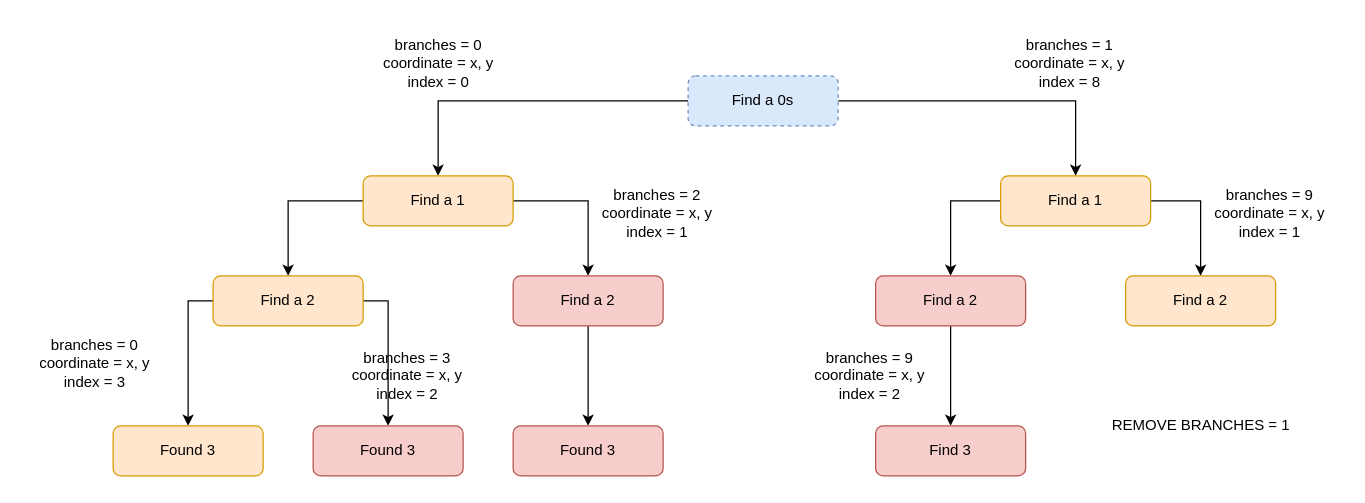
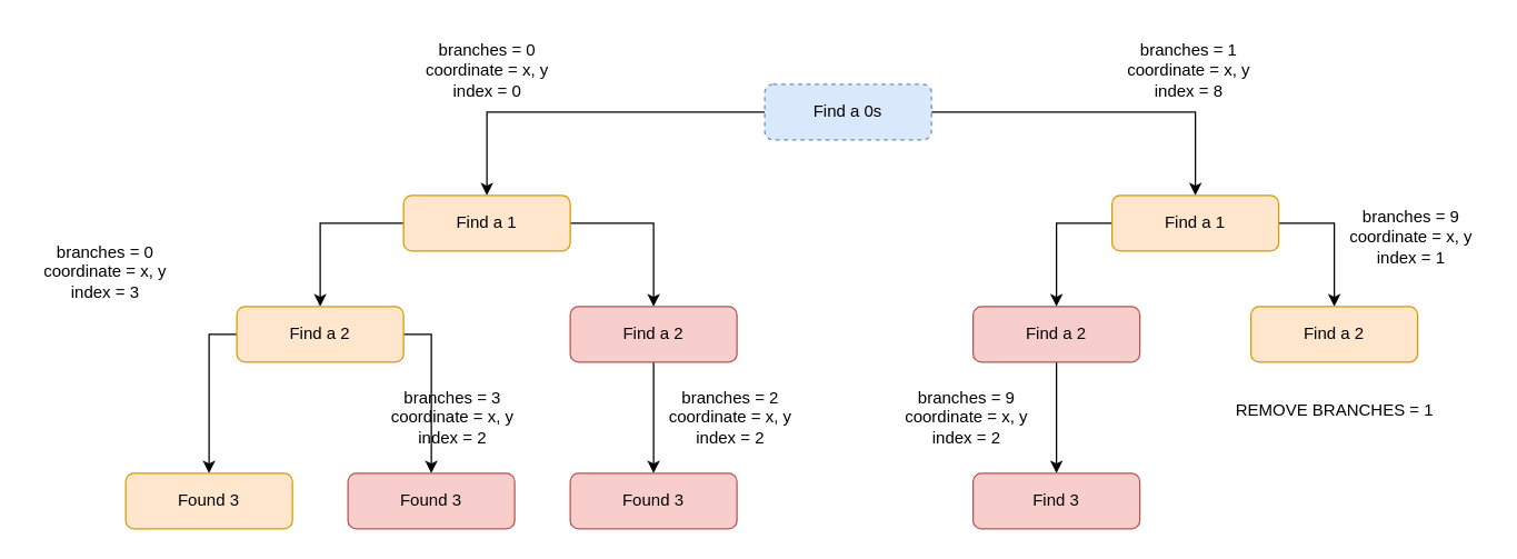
  <mxCell id="0" />
  <mxCell id="1" parent="0" />
  <mxCell id="2" style="edgeStyle=orthogonalEdgeStyle;rounded=0;orthogonalLoop=1;jettySize=auto;html=1;exitX=0;exitY=0.5;exitDx=0;exitDy=0;entryX=0.5;entryY=0;entryDx=0;entryDy=0;" edge="1" parent="1" source="4" target="7"><mxGeometry relative="1" as="geometry" /></mxCell>
  <mxCell id="3" style="edgeStyle=orthogonalEdgeStyle;rounded=0;orthogonalLoop=1;jettySize=auto;html=1;exitX=1;exitY=0.5;exitDx=0;exitDy=0;entryX=0.5;entryY=0;entryDx=0;entryDy=0;" edge="1" parent="1" source="4" target="10"><mxGeometry relative="1" as="geometry" /></mxCell>
  <mxCell id="4" value="Find a 0s" style="rounded=1;whiteSpace=wrap;html=1;fillColor=#dae8fc;strokeColor=#6c8ebf;dashed=1;" vertex="1" parent="1"><mxGeometry x="550" y="60" width="120" height="40" as="geometry" /></mxCell>
  <mxCell id="5" style="edgeStyle=orthogonalEdgeStyle;rounded=0;orthogonalLoop=1;jettySize=auto;html=1;exitX=0;exitY=0.5;exitDx=0;exitDy=0;entryX=0.5;entryY=0;entryDx=0;entryDy=0;" edge="1" parent="1" source="7" target="14"><mxGeometry relative="1" as="geometry" /></mxCell>
  <mxCell id="6" style="edgeStyle=orthogonalEdgeStyle;rounded=0;orthogonalLoop=1;jettySize=auto;html=1;exitX=1;exitY=0.5;exitDx=0;exitDy=0;entryX=0.5;entryY=0;entryDx=0;entryDy=0;" edge="1" parent="1" source="7" target="16"><mxGeometry relative="1" as="geometry" /></mxCell>
  <mxCell id="7" value="Find a 1" style="rounded=1;whiteSpace=wrap;html=1;fillColor=#ffe6cc;strokeColor=#d79b00;" vertex="1" parent="1"><mxGeometry x="290" y="140" width="120" height="40" as="geometry" /></mxCell>
  <mxCell id="8" style="edgeStyle=orthogonalEdgeStyle;rounded=0;orthogonalLoop=1;jettySize=auto;html=1;exitX=0;exitY=0.5;exitDx=0;exitDy=0;entryX=0.5;entryY=0;entryDx=0;entryDy=0;" edge="1" parent="1" source="10" target="18"><mxGeometry relative="1" as="geometry" /></mxCell>
  <mxCell id="9" style="edgeStyle=orthogonalEdgeStyle;rounded=0;orthogonalLoop=1;jettySize=auto;html=1;exitX=1;exitY=0.5;exitDx=0;exitDy=0;entryX=0.5;entryY=0;entryDx=0;entryDy=0;" edge="1" parent="1" source="10" target="19"><mxGeometry relative="1" as="geometry" /></mxCell>
  <mxCell id="10" value="Find a 1" style="rounded=1;whiteSpace=wrap;html=1;fillColor=#ffe6cc;strokeColor=#d79b00;" vertex="1" parent="1"><mxGeometry x="800" y="140" width="120" height="40" as="geometry" /></mxCell>
  <mxCell id="11" value="branches = 1&lt;div&gt;coordinate = x, y&lt;/div&gt;&lt;div&gt;index = 8&lt;/div&gt;" style="text;html=1;align=center;verticalAlign=middle;resizable=0;points=[];autosize=1;strokeColor=none;fillColor=none;" vertex="1" parent="1"><mxGeometry x="800" width="110" height="60" as="geometry" y="20" /></mxCell>
  <mxCell id="12" style="edgeStyle=orthogonalEdgeStyle;rounded=0;orthogonalLoop=1;jettySize=auto;html=1;exitX=0;exitY=0.5;exitDx=0;exitDy=0;entryX=0.5;entryY=0;entryDx=0;entryDy=0;" edge="1" parent="1" source="14" target="20"><mxGeometry relative="1" as="geometry" /></mxCell>
  <mxCell id="13" style="edgeStyle=orthogonalEdgeStyle;rounded=0;orthogonalLoop=1;jettySize=auto;html=1;exitX=1;exitY=0.5;exitDx=0;exitDy=0;entryX=0.5;entryY=0;entryDx=0;entryDy=0;" edge="1" parent="1" source="14" target="21"><mxGeometry relative="1" as="geometry" /></mxCell>
  <mxCell id="14" value="Find a 2" style="rounded=1;whiteSpace=wrap;html=1;fillColor=#ffe6cc;strokeColor=#d79b00;" vertex="1" parent="1"><mxGeometry x="170" y="220" width="120" height="40" as="geometry" /></mxCell>
  <mxCell id="15" style="edgeStyle=orthogonalEdgeStyle;rounded=0;orthogonalLoop=1;jettySize=auto;html=1;exitX=0.5;exitY=1;exitDx=0;exitDy=0;entryX=0.5;entryY=0;entryDx=0;entryDy=0;" edge="1" parent="1" source="16" target="22"><mxGeometry relative="1" as="geometry" /></mxCell>
  <mxCell id="16" value="Find a 2" style="rounded=1;whiteSpace=wrap;html=1;fillColor=#f8cecc;strokeColor=#b85450;" vertex="1" parent="1"><mxGeometry x="410" y="220" width="120" height="40" as="geometry" /></mxCell>
  <mxCell id="17" style="edgeStyle=orthogonalEdgeStyle;rounded=0;orthogonalLoop=1;jettySize=auto;html=1;exitX=0.5;exitY=1;exitDx=0;exitDy=0;entryX=0.5;entryY=0;entryDx=0;entryDy=0;" edge="1" parent="1" source="18" target="23"><mxGeometry relative="1" as="geometry" /></mxCell>
  <mxCell id="18" value="Find a 2" style="rounded=1;whiteSpace=wrap;html=1;fillColor=#f8cecc;strokeColor=#b85450;" vertex="1" parent="1"><mxGeometry x="700" y="220" width="120" height="40" as="geometry" /></mxCell>
  <mxCell id="19" value="Find a 2" style="rounded=1;whiteSpace=wrap;html=1;fillColor=#ffe6cc;strokeColor=#d79b00;" vertex="1" parent="1"><mxGeometry x="900" y="220" width="120" height="40" as="geometry" /></mxCell>
  <mxCell id="20" value="Found 3" style="rounded=1;whiteSpace=wrap;html=1;fillColor=#ffe6cc;strokeColor=#d79b00;" vertex="1" parent="1"><mxGeometry x="90" y="340" width="120" height="40" as="geometry" /></mxCell>
  <mxCell id="21" value="Found 3" style="rounded=1;whiteSpace=wrap;html=1;fillColor=#f8cecc;strokeColor=#b85450;" vertex="1" parent="1"><mxGeometry x="250" y="340" width="120" height="40" as="geometry" /></mxCell>
  <mxCell id="22" value="Found 3" style="rounded=1;whiteSpace=wrap;html=1;fillColor=#f8cecc;strokeColor=#b85450;" vertex="1" parent="1"><mxGeometry x="410" y="340" width="120" height="40" as="geometry" /></mxCell>
  <mxCell id="23" value="Find 3" style="rounded=1;whiteSpace=wrap;html=1;fillColor=#f8cecc;strokeColor=#b85450;" vertex="1" parent="1"><mxGeometry x="700" y="340" width="120" height="40" as="geometry" /></mxCell>
  <mxCell id="24" value="branches = 9&lt;div&gt;coordinate = x, y&lt;/div&gt;&lt;div&gt;index = 1&lt;/div&gt;" style="text;html=1;align=center;verticalAlign=middle;resizable=0;points=[];autosize=1;strokeColor=none;fillColor=none;" vertex="1" parent="1"><mxGeometry x="960" y="140" width="110" height="60" as="geometry" /></mxCell>
  <mxCell id="25" value="branches = 0&lt;div&gt;coordinate = x, y&lt;/div&gt;&lt;div&gt;index = 0&lt;/div&gt;" style="text;html=1;align=center;verticalAlign=middle;resizable=0;points=[];autosize=1;strokeColor=none;fillColor=none;" vertex="1" parent="1"><mxGeometry x="295" width="110" height="60" as="geometry" y="20" /></mxCell>
- <mxCell id="26" value="branches = 2&lt;div&gt;coordinate = x, y&lt;/div&gt;&lt;div&gt;index = 1&lt;/div&gt;" style="text;html=1;align=center;verticalAlign=middle;resizable=0;points=[];autosize=1;strokeColor=none;fillColor=none;" vertex="1" parent="1"><mxGeometry x="470" y="140" width="110" height="60" as="geometry" /></mxCell>
- <mxCell id="27" value="branches = 0&lt;div&gt;coordinate = x, y&lt;/div&gt;&lt;div&gt;index = 3&lt;/div&gt;" style="text;html=1;align=center;verticalAlign=middle;resizable=0;points=[];autosize=1;strokeColor=none;fillColor=none;" vertex="1" parent="1"><mxGeometry x="20" y="260" width="110" height="60" as="geometry" /></mxCell>
- <mxCell id="28" value="REMOVE BRANCHES = 1" style="text;html=1;align=center;verticalAlign=middle;resizable=0;points=[];autosize=1;strokeColor=none;fillColor=none;" vertex="1" parent="1"><mxGeometry x="875" y="325" width="170" height="30" as="geometry" /></mxCell>
+ <mxCell id="27" value="branches = 0&lt;div&gt;coordinate = x, y&lt;/div&gt;&lt;div&gt;index = 3&lt;/div&gt;" style="text;html=1;align=center;verticalAlign=middle;resizable=0;points=[];autosize=1;strokeColor=none;fillColor=none;" vertex="1" parent="1"><mxGeometry x="20" y="165" width="110" height="60" as="geometry" /></mxCell>
+ <mxCell id="28" value="REMOVE BRANCHES = 1" style="text;html=1;align=center;verticalAlign=middle;resizable=0;points=[];autosize=1;strokeColor=none;fillColor=none;" vertex="1" parent="1"><mxGeometry x="875" y="280" width="170" height="30" as="geometry" /></mxCell>
  <mxCell id="29" value="branches = 3&lt;div&gt;coordinate = x, y&lt;/div&gt;&lt;div&gt;index = 2&lt;/div&gt;" style="text;html=1;align=center;verticalAlign=middle;resizable=0;points=[];autosize=1;strokeColor=none;fillColor=none;" vertex="1" parent="1"><mxGeometry x="270" y="270" width="110" height="60" as="geometry" /></mxCell>
+ <mxCell id="30" value="branches = 2&lt;div&gt;coordinate = x, y&lt;/div&gt;&lt;div&gt;index = 2&lt;/div&gt;" style="text;html=1;align=center;verticalAlign=middle;resizable=0;points=[];autosize=1;strokeColor=none;fillColor=none;" vertex="1" parent="1"><mxGeometry x="470" y="270" width="110" height="60" as="geometry" /></mxCell>
  <mxCell id="31" value="branches = 9&lt;div&gt;coordinate = x, y&lt;/div&gt;&lt;div&gt;index = 2&lt;/div&gt;" style="text;html=1;align=center;verticalAlign=middle;resizable=0;points=[];autosize=1;strokeColor=none;fillColor=none;" vertex="1" parent="1"><mxGeometry x="640" y="270" width="110" height="60" as="geometry" /></mxCell>
